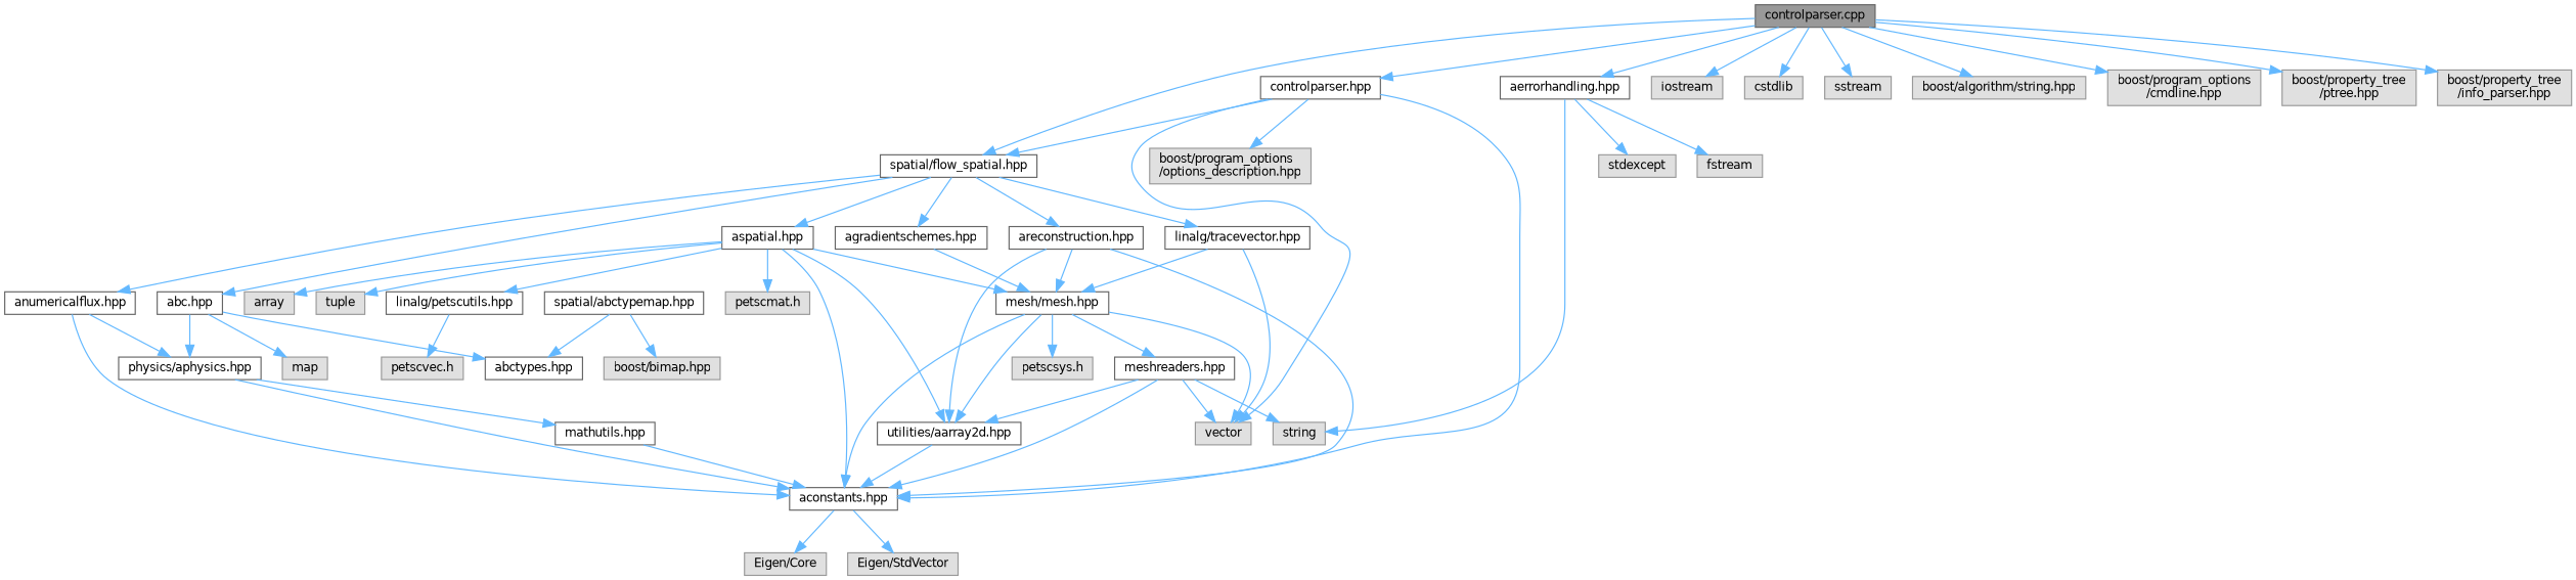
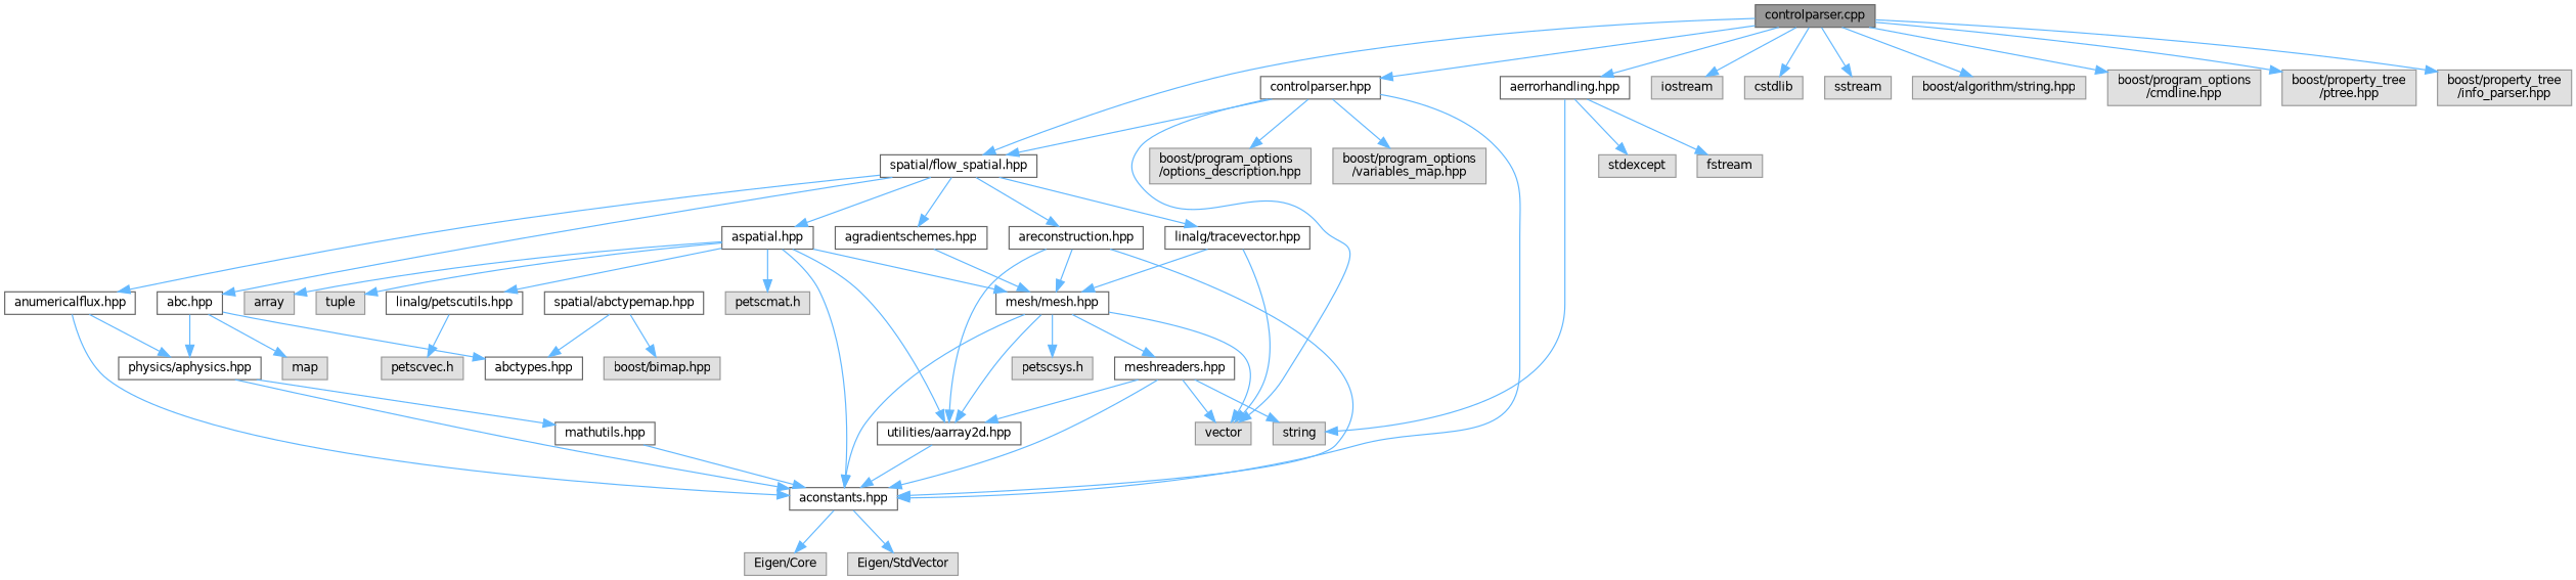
  digraph {
    fontname="DejaVu Sans"
    node [color=grey60 fillcolor="#E0E0E0" fontname="DejaVu Sans" fontsize=10 shape=box style=filled]
    edge [color=steelblue1 fontname="DejaVu Sans" fontsize=10 labelfontname=Helvetica labelfontsize=10 style=solid]
    n1 [color=gray40 fillcolor=grey60 fontcolor=black height=0.2 label="controlparser.cpp" width=0.4]
    n2 [color=grey40 fillcolor=white height=0.2 label="controlparser.hpp" width=0.4]
    n3 [color=grey40 fillcolor=white height=0.2 label="aerrorhandling.hpp" width=0.4]
    n4 [height=0.2 label=iostream width=0.4]
    n5 [height=0.2 label=cstdlib width=0.4]
    n6 [height=0.2 label=sstream width=0.4]
    n7 [height=0.2 label="boost/algorithm/string.hpp" width=0.4]
    n8 [height=0.2 label="boost/program_options\l/cmdline.hpp" width=0.4]
    n9 [height=0.2 label="boost/property_tree\l/ptree.hpp" width=0.4]
    n10 [height=0.2 label="boost/property_tree\l/info_parser.hpp" width=0.4]
    n11 [color=grey40 fillcolor=white height=0.2 label="spatial/flow_spatial.hpp" width=0.4]
    n12 [height=0.2 label=vector width=0.4]
    n13 [height=0.2 label="boost/program_options\l/options_description.hpp" width=0.4]
+   n14 [height=0.2 label="boost/program_options\l/variables_map.hpp" width=0.4]
    n15 [color=grey40 fillcolor=white height=0.2 label="aconstants.hpp" width=0.4]
    n16 [height=0.2 label=string width=0.4]
    n17 [height=0.2 label=stdexcept width=0.4]
    n18 [height=0.2 label=fstream width=0.4]
    n19 [color=grey40 fillcolor=white height=0.2 label="spatial/abctypemap.hpp" width=0.4]
    n20 [color=grey40 fillcolor=white height=0.2 label="abctypes.hpp" width=0.4]
    n21 [height=0.2 label="boost/bimap.hpp" width=0.4]
    n22 [height=0.2 label="Eigen/Core" width=0.4]
    n23 [height=0.2 label="Eigen/StdVector" width=0.4]
    n24 [color=grey40 fillcolor=white height=0.2 label="aspatial.hpp" width=0.4]
    n25 [color=grey40 fillcolor=white height=0.2 label="anumericalflux.hpp" width=0.4]
    n26 [color=grey40 fillcolor=white height=0.2 label="agradientschemes.hpp" width=0.4]
    n27 [color=grey40 fillcolor=white height=0.2 label="areconstruction.hpp" width=0.4]
    n28 [color=grey40 fillcolor=white height=0.2 label="abc.hpp" width=0.4]
    n29 [color=grey40 fillcolor=white height=0.2 label="linalg/tracevector.hpp" width=0.4]
    n30 [height=0.2 label=array width=0.4]
    n31 [height=0.2 label=tuple width=0.4]
    n32 [height=0.2 label="petscmat.h" width=0.4]
    n33 [color=grey40 fillcolor=white height=0.2 label="utilities/aarray2d.hpp" width=0.4]
    n34 [color=grey40 fillcolor=white height=0.2 label="linalg/petscutils.hpp" width=0.4]
    n35 [color=grey40 fillcolor=white height=0.2 label="mesh/mesh.hpp" width=0.4]
    n36 [color=grey40 fillcolor=white height=0.2 label="physics/aphysics.hpp" width=0.4]
    n37 [height=0.2 label=map width=0.4]
    n38 [height=0.2 label="petscvec.h" width=0.4]
    n39 [height=0.2 label="petscsys.h" width=0.4]
    n40 [color=grey40 fillcolor=white height=0.2 label="meshreaders.hpp" width=0.4]
    n41 [color=grey40 fillcolor=white height=0.2 label="mathutils.hpp" width=0.4]
    n1 -> n2
    n1 -> n3
    n1 -> n4
    n1 -> n5
    n1 -> n6
    n1 -> n7
    n1 -> n8
    n1 -> n9
    n1 -> n10
    n1 -> n11
    n2 -> n11
    n2 -> n12
    n2 -> n13
+   n2 -> n14
    n2 -> n15
    n3 -> n16
    n3 -> n17
    n3 -> n18
    n11 -> n24
    n11 -> n25
    n11 -> n26
    n11 -> n27
    n11 -> n28
    n11 -> n29
    n15 -> n22
    n15 -> n23
    n19 -> n20
    n19 -> n21
    n24 -> n15
    n24 -> n30
    n24 -> n31
    n24 -> n32
    n24 -> n33
    n24 -> n34
    n24 -> n35
    n25 -> n15
    n25 -> n36
    n26 -> n35
    n27 -> n15
    n27 -> n33
    n27 -> n35
    n28 -> n20
    n28 -> n36
    n28 -> n37
    n29 -> n12
    n29 -> n35
    n33 -> n15
    n34 -> n38
    n35 -> n12
    n35 -> n15
    n35 -> n33
    n35 -> n39
    n35 -> n40
    n36 -> n15
    n36 -> n41
    n40 -> n12
    n40 -> n15
    n40 -> n16
    n40 -> n33
    n41 -> n15
  }
